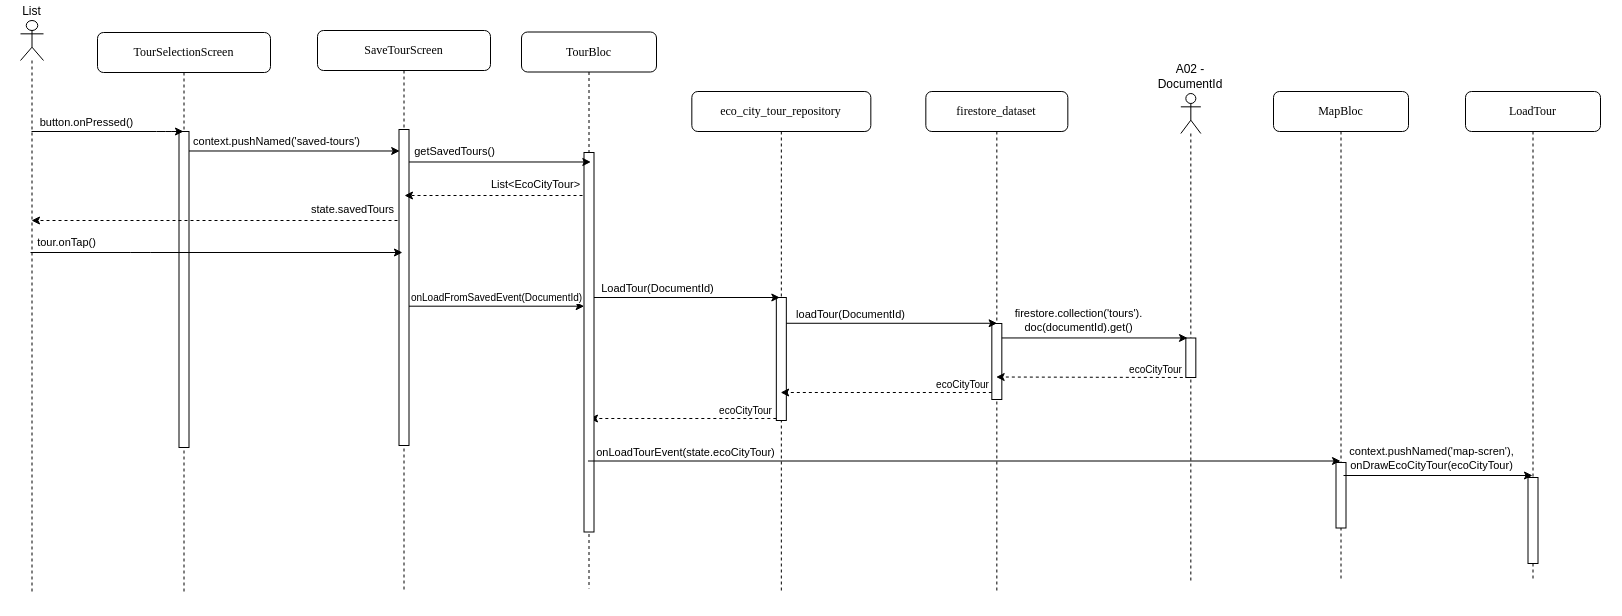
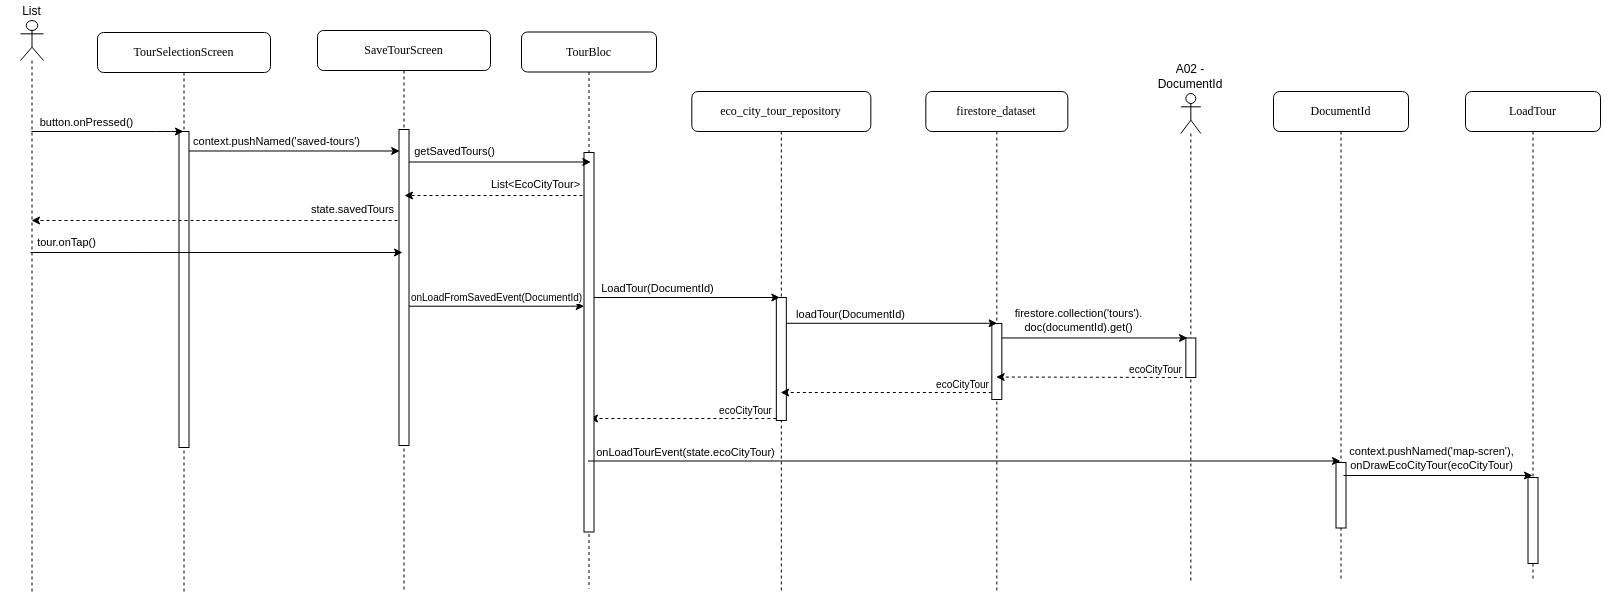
  <mxCell id="0" />
  <mxCell id="1" parent="0" />
  <mxCell id="2" value="eco_city_tour_repository" style="shape=umlLifeline;perimeter=lifelinePerimeter;whiteSpace=wrap;html=1;container=1;collapsible=0;recursiveResize=0;outlineConnect=0;rounded=1;shadow=0;comic=0;labelBackgroundColor=none;strokeWidth=1;fontFamily=Verdana;fontSize=12;align=center;" parent="1" vertex="1"><mxGeometry x="691.33" y="91" width="179" height="501" as="geometry" /></mxCell>
  <mxCell id="3" value="" style="html=1;points=[];perimeter=orthogonalPerimeter;rounded=0;shadow=0;comic=0;labelBackgroundColor=none;strokeWidth=1;fontFamily=Verdana;fontSize=12;align=center;" parent="2" vertex="1"><mxGeometry x="84.5" y="206" width="10" height="123" as="geometry" /></mxCell>
  <mxCell id="4" value="ecoCityTour" style="edgeLabel;html=1;align=center;verticalAlign=middle;resizable=0;points=[];fontSize=10;" vertex="1" connectable="0" parent="2"><mxGeometry x="52.673" y="318.999" as="geometry" /></mxCell>
  <mxCell id="5" value="TourSelectionScreen" style="shape=umlLifeline;perimeter=lifelinePerimeter;whiteSpace=wrap;html=1;container=1;collapsible=0;recursiveResize=0;outlineConnect=0;rounded=1;shadow=0;comic=0;labelBackgroundColor=none;strokeWidth=1;fontFamily=Verdana;fontSize=12;align=center;" parent="1" vertex="1"><mxGeometry x="97" y="32" width="173" height="560" as="geometry" /></mxCell>
  <mxCell id="6" value="" style="html=1;points=[];perimeter=orthogonalPerimeter;rounded=0;shadow=0;comic=0;labelBackgroundColor=none;strokeWidth=1;fontFamily=Verdana;fontSize=12;align=center;" parent="5" vertex="1"><mxGeometry x="81.5" y="99" width="10" height="316" as="geometry" /></mxCell>
  <mxCell id="7" style="edgeStyle=none;html=1;dashed=1;" edge="1" parent="5" target="11"><mxGeometry relative="1" as="geometry"><mxPoint x="77" y="188" as="targetPoint" /><mxPoint x="306" y="188" as="sourcePoint" /></mxGeometry></mxCell>
  <mxCell id="8" value="state.savedTours" style="edgeLabel;html=1;align=center;verticalAlign=middle;resizable=0;points=[];" vertex="1" connectable="0" parent="7"><mxGeometry x="-0.455" relative="1" as="geometry"><mxPoint x="49" y="-12" as="offset" /></mxGeometry></mxCell>
  <mxCell id="9" style="edgeStyle=none;html=1;" parent="1" source="11" target="5" edge="1"><mxGeometry relative="1" as="geometry"><Array as="points"><mxPoint x="166" y="131" /></Array></mxGeometry></mxCell>
  <mxCell id="10" value="button.onPressed()" style="edgeLabel;html=1;align=center;verticalAlign=middle;resizable=0;points=[];" parent="9" vertex="1" connectable="0"><mxGeometry x="0.055" y="1" relative="1" as="geometry"><mxPoint x="-26" y="-9" as="offset" /></mxGeometry></mxCell>
  <mxCell id="11" value="List" style="shape=umlLifeline;participant=umlActor;perimeter=lifelinePerimeter;whiteSpace=wrap;html=1;container=1;collapsible=0;recursiveResize=0;verticalAlign=bottom;spacingTop=36;outlineConnect=0;labelPosition=center;verticalLabelPosition=top;align=center;" parent="1" vertex="1"><mxGeometry x="20" y="20" width="23" height="574" as="geometry" /></mxCell>
  <mxCell id="12" value="A02 - DocumentId" style="shape=umlLifeline;participant=umlActor;perimeter=lifelinePerimeter;whiteSpace=wrap;html=1;container=1;collapsible=0;recursiveResize=0;verticalAlign=bottom;spacingTop=36;outlineConnect=0;labelPosition=center;verticalLabelPosition=top;align=center;" parent="1" vertex="1"><mxGeometry x="1180.33" y="93" width="20" height="490" as="geometry" /></mxCell>
  <mxCell id="13" value="" style="html=1;points=[];perimeter=orthogonalPerimeter;rounded=0;shadow=0;comic=0;labelBackgroundColor=none;strokeWidth=1;fontFamily=Verdana;fontSize=12;align=center;" parent="12" vertex="1"><mxGeometry x="5" y="244.5" width="10" height="39.5" as="geometry" /></mxCell>
  <mxCell id="14" value="firestore_dataset" style="shape=umlLifeline;perimeter=lifelinePerimeter;whiteSpace=wrap;html=1;container=1;collapsible=0;recursiveResize=0;outlineConnect=0;rounded=1;shadow=0;comic=0;labelBackgroundColor=none;strokeWidth=1;fontFamily=Verdana;fontSize=12;align=center;" parent="1" vertex="1"><mxGeometry x="925.33" y="91" width="142" height="501" as="geometry" /></mxCell>
  <mxCell id="15" value="" style="html=1;points=[];perimeter=orthogonalPerimeter;rounded=0;shadow=0;comic=0;labelBackgroundColor=none;strokeWidth=1;fontFamily=Verdana;fontSize=12;align=center;" parent="14" vertex="1"><mxGeometry x="66" y="232" width="10" height="76" as="geometry" /></mxCell>
  <mxCell id="16" value="ecoCityTour" style="edgeLabel;html=1;align=center;verticalAlign=middle;resizable=0;points=[];fontSize=10;" vertex="1" connectable="0" parent="14"><mxGeometry x="35.673" y="292.999" as="geometry" /></mxCell>
  <mxCell id="17" style="edgeStyle=none;html=1;entryX=0.35;entryY=0;entryDx=0;entryDy=0;entryPerimeter=0;fontSize=11;" parent="1" source="35" target="3" edge="1"><mxGeometry relative="1" as="geometry"><mxPoint x="594.33" y="236" as="sourcePoint" /></mxGeometry></mxCell>
  <mxCell id="18" value="LoadTour(DocumentId)" style="edgeLabel;html=1;align=center;verticalAlign=middle;resizable=0;points=[];fontSize=11;" parent="17" vertex="1" connectable="0"><mxGeometry x="-0.676" y="-1" relative="1" as="geometry"><mxPoint x="37" y="-11" as="offset" /></mxGeometry></mxCell>
  <mxCell id="19" style="edgeStyle=none;html=1;entryX=0.529;entryY=-0.003;entryDx=0;entryDy=0;entryPerimeter=0;fontSize=11;" parent="1" source="3" target="15" edge="1"><mxGeometry relative="1" as="geometry" /></mxCell>
  <mxCell id="20" value="loadTour(DocumentId)" style="edgeLabel;html=1;align=center;verticalAlign=middle;resizable=0;points=[];fontSize=11;" parent="19" vertex="1" connectable="0"><mxGeometry x="-0.767" y="-1" relative="1" as="geometry"><mxPoint x="39" y="-10" as="offset" /></mxGeometry></mxCell>
  <mxCell id="21" style="edgeStyle=none;html=1;entryX=0.165;entryY=-0.001;entryDx=0;entryDy=0;entryPerimeter=0;fontSize=11;" parent="1" source="15" target="13" edge="1"><mxGeometry relative="1" as="geometry" /></mxCell>
  <mxCell id="22" value="firestore.collection('tours').&lt;br&gt;doc(documentId).get()" style="edgeLabel;html=1;align=center;verticalAlign=middle;resizable=0;points=[];fontSize=11;" parent="21" vertex="1" connectable="0"><mxGeometry x="-0.663" y="-1" relative="1" as="geometry"><mxPoint x="45" y="-19" as="offset" /></mxGeometry></mxCell>
  <mxCell id="23" style="edgeStyle=none;html=1;fontSize=11;dashed=1;" parent="1" edge="1"><mxGeometry relative="1" as="geometry"><mxPoint x="1188.33" y="377" as="sourcePoint" /><mxPoint x="995.654" y="376.5" as="targetPoint" /></mxGeometry></mxCell>
  <mxCell id="24" value="ecoCityTour" style="edgeLabel;html=1;align=center;verticalAlign=middle;resizable=0;points=[];fontSize=10;" vertex="1" connectable="0" parent="23"><mxGeometry x="-0.479" y="-2" relative="1" as="geometry"><mxPoint x="16" y="-6" as="offset" /></mxGeometry></mxCell>
  <mxCell id="25" style="edgeStyle=none;html=1;dashed=1;fontSize=11;" parent="1" edge="1"><mxGeometry relative="1" as="geometry"><mxPoint x="991.33" y="392" as="sourcePoint" /><mxPoint x="780.154" y="392" as="targetPoint" /></mxGeometry></mxCell>
  <mxCell id="26" style="edgeStyle=none;html=1;dashed=1;fontSize=11;" parent="1" edge="1"><mxGeometry relative="1" as="geometry"><mxPoint x="775.83" y="418" as="sourcePoint" /><mxPoint x="588.997" y="418" as="targetPoint" /></mxGeometry></mxCell>
  <mxCell id="27" value="SaveTourScreen" style="shape=umlLifeline;perimeter=lifelinePerimeter;whiteSpace=wrap;html=1;container=1;collapsible=0;recursiveResize=0;outlineConnect=0;rounded=1;shadow=0;comic=0;labelBackgroundColor=none;strokeWidth=1;fontFamily=Verdana;fontSize=12;align=center;" vertex="1" parent="1"><mxGeometry x="317" y="30" width="173" height="562" as="geometry" /></mxCell>
  <mxCell id="28" value="" style="html=1;points=[];perimeter=orthogonalPerimeter;rounded=0;shadow=0;comic=0;labelBackgroundColor=none;strokeWidth=1;fontFamily=Verdana;fontSize=12;align=center;" vertex="1" parent="27"><mxGeometry x="81.5" y="99" width="10" height="316" as="geometry" /></mxCell>
  <mxCell id="29" style="edgeStyle=none;html=1;dashed=1;" edge="1" parent="27"><mxGeometry relative="1" as="geometry"><mxPoint x="87" y="165" as="targetPoint" /><mxPoint x="271" y="165" as="sourcePoint" /></mxGeometry></mxCell>
  <mxCell id="30" value="List&amp;lt;EcoCityTour&amp;gt;" style="edgeLabel;html=1;align=center;verticalAlign=middle;resizable=0;points=[];" vertex="1" connectable="0" parent="29"><mxGeometry x="-0.455" relative="1" as="geometry"><mxPoint x="-4" y="-12" as="offset" /></mxGeometry></mxCell>
  <mxCell id="31" style="edgeStyle=none;html=1;entryX=0.07;entryY=0.068;entryDx=0;entryDy=0;entryPerimeter=0;" edge="1" parent="1" source="6" target="28"><mxGeometry relative="1" as="geometry" /></mxCell>
  <mxCell id="32" value="context.pushNamed('saved-tours')" style="edgeLabel;html=1;align=center;verticalAlign=middle;resizable=0;points=[];" vertex="1" connectable="0" parent="31"><mxGeometry x="-0.777" y="-3" relative="1" as="geometry"><mxPoint x="64" y="-13" as="offset" /></mxGeometry></mxCell>
  <mxCell id="33" style="edgeStyle=none;html=1;" edge="1" parent="1"><mxGeometry relative="1" as="geometry"><Array as="points"><mxPoint x="139.75" y="252" /></Array><mxPoint x="29.998" y="252" as="sourcePoint" /><mxPoint x="401.95" y="252" as="targetPoint" /></mxGeometry></mxCell>
  <mxCell id="34" value="tour.onTap()" style="edgeLabel;html=1;align=center;verticalAlign=middle;resizable=0;points=[];" vertex="1" connectable="0" parent="33"><mxGeometry x="0.055" y="1" relative="1" as="geometry"><mxPoint x="-160" y="-10" as="offset" /></mxGeometry></mxCell>
  <mxCell id="35" value="TourBloc" style="shape=umlLifeline;perimeter=lifelinePerimeter;whiteSpace=wrap;html=1;container=1;collapsible=0;recursiveResize=0;outlineConnect=0;rounded=1;shadow=0;comic=0;labelBackgroundColor=none;strokeWidth=1;fontFamily=Verdana;fontSize=12;align=center;" vertex="1" parent="1"><mxGeometry x="521" y="31.5" width="135" height="556.5" as="geometry" /></mxCell>
  <mxCell id="36" value="" style="html=1;points=[];perimeter=orthogonalPerimeter;rounded=0;shadow=0;comic=0;labelBackgroundColor=none;strokeWidth=1;fontFamily=Verdana;fontSize=12;align=center;" vertex="1" parent="35"><mxGeometry x="62.5" y="120.5" width="10" height="379.5" as="geometry" /></mxCell>
  <mxCell id="37" style="edgeStyle=none;html=1;entryX=0.683;entryY=0.025;entryDx=0;entryDy=0;entryPerimeter=0;" edge="1" parent="1" source="28" target="36"><mxGeometry relative="1" as="geometry" /></mxCell>
  <mxCell id="38" value="getSavedTours()" style="edgeLabel;html=1;align=center;verticalAlign=middle;resizable=0;points=[];" vertex="1" connectable="0" parent="37"><mxGeometry x="-0.718" relative="1" as="geometry"><mxPoint x="19" y="-11" as="offset" /></mxGeometry></mxCell>
  <mxCell id="39" style="edgeStyle=none;html=1;entryX=0.017;entryY=0.405;entryDx=0;entryDy=0;entryPerimeter=0;" edge="1" parent="1" source="28" target="36"><mxGeometry relative="1" as="geometry" /></mxCell>
  <mxCell id="40" value="onLoadFromSavedEvent(DocumentId)" style="edgeLabel;html=1;align=center;verticalAlign=middle;resizable=0;points=[];fontSize=10;" vertex="1" connectable="0" parent="39"><mxGeometry x="-0.707" y="-1" relative="1" as="geometry"><mxPoint x="61" y="-10" as="offset" /></mxGeometry></mxCell>
- <mxCell id="41" value="MapBloc" style="shape=umlLifeline;perimeter=lifelinePerimeter;whiteSpace=wrap;html=1;container=1;collapsible=0;recursiveResize=0;outlineConnect=0;rounded=1;shadow=0;comic=0;labelBackgroundColor=none;strokeWidth=1;fontFamily=Verdana;fontSize=12;align=center;" vertex="1" parent="1"><mxGeometry x="1273" y="91" width="135" height="488" as="geometry" /></mxCell>
+ <mxCell id="41" value="DocumentId" style="shape=umlLifeline;perimeter=lifelinePerimeter;whiteSpace=wrap;html=1;container=1;collapsible=0;recursiveResize=0;outlineConnect=0;rounded=1;shadow=0;comic=0;labelBackgroundColor=none;strokeWidth=1;fontFamily=Verdana;fontSize=12;align=center;" vertex="1" parent="1"><mxGeometry x="1273" y="91" width="135" height="488" as="geometry" /></mxCell>
  <mxCell id="42" value="" style="html=1;points=[];perimeter=orthogonalPerimeter;rounded=0;shadow=0;comic=0;labelBackgroundColor=none;strokeWidth=1;fontFamily=Verdana;fontSize=12;align=center;" vertex="1" parent="41"><mxGeometry x="62.5" y="371" width="10" height="65.5" as="geometry" /></mxCell>
  <mxCell id="43" value="LoadTour" style="shape=umlLifeline;perimeter=lifelinePerimeter;whiteSpace=wrap;html=1;container=1;collapsible=0;recursiveResize=0;outlineConnect=0;rounded=1;shadow=0;comic=0;labelBackgroundColor=none;strokeWidth=1;fontFamily=Verdana;fontSize=12;align=center;" vertex="1" parent="1"><mxGeometry x="1465" y="91" width="135" height="488" as="geometry" /></mxCell>
  <mxCell id="44" value="" style="html=1;points=[];perimeter=orthogonalPerimeter;rounded=0;shadow=0;comic=0;labelBackgroundColor=none;strokeWidth=1;fontFamily=Verdana;fontSize=12;align=center;" vertex="1" parent="43"><mxGeometry x="62.5" y="386" width="10" height="86" as="geometry" /></mxCell>
  <mxCell id="45" style="edgeStyle=none;html=1;" edge="1" parent="43"><mxGeometry relative="1" as="geometry"><mxPoint x="-122" y="383.998" as="sourcePoint" /><mxPoint x="67" y="384" as="targetPoint" /></mxGeometry></mxCell>
  <mxCell id="46" value="context.pushNamed('map-scren'),&lt;br&gt;onDrawEcoCityTour(ecoCityTour)" style="edgeLabel;html=1;align=center;verticalAlign=middle;resizable=0;points=[];" vertex="1" connectable="0" parent="45"><mxGeometry x="-0.777" y="-3" relative="1" as="geometry"><mxPoint x="67" y="-20" as="offset" /></mxGeometry></mxCell>
  <mxCell id="47" style="edgeStyle=none;html=1;fontSize=11;" edge="1" parent="1"><mxGeometry relative="1" as="geometry"><mxPoint x="587.462" y="460.5" as="sourcePoint" /><mxPoint x="1340" y="460.5" as="targetPoint" /></mxGeometry></mxCell>
  <mxCell id="48" value="onLoadTourEvent(state.ecoCityTour)" style="edgeLabel;html=1;align=center;verticalAlign=middle;resizable=0;points=[];fontSize=11;" vertex="1" connectable="0" parent="47"><mxGeometry x="-0.676" y="-1" relative="1" as="geometry"><mxPoint x="-25" y="-10" as="offset" /></mxGeometry></mxCell>
